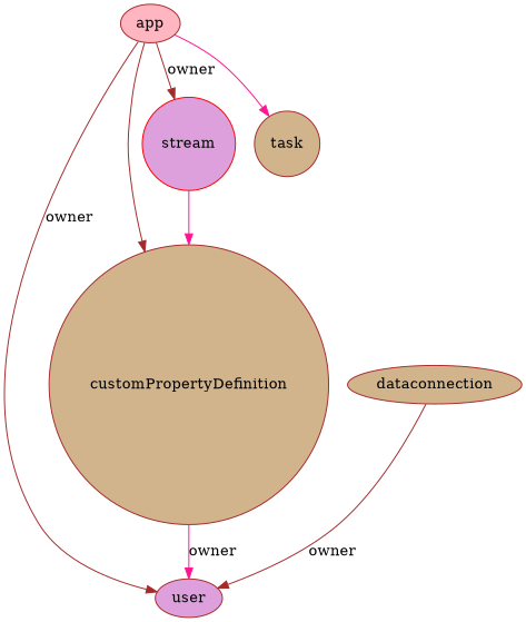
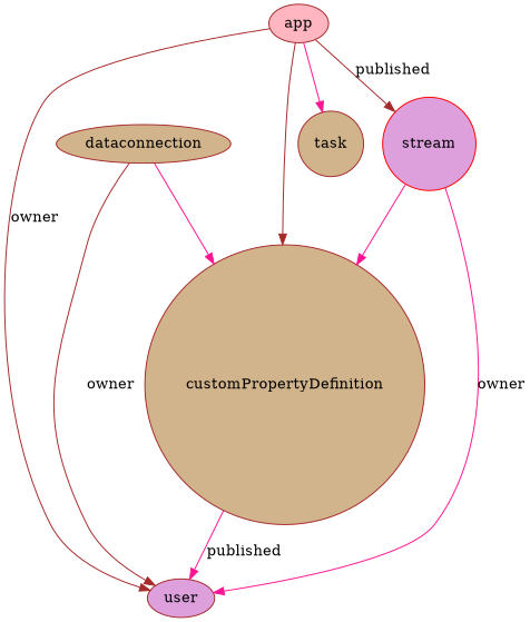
  digraph {
    node [color=brown fillcolor=tan shape=ellipse style=filled]
    edge [color=deeppink]
    app [fillcolor=lightpink]
    user [fillcolor=plum]
    customPropertyDefinition [shape=circle]
    stream [color=red fillcolor=plum shape=circle]
    task [shape=circle]
    dataconnection
    app -> user [color=brown label=owner]
    app -> customPropertyDefinition [color=brown]
-   app -> stream [color=brown label=owner]
+   app -> stream [color=brown label=published]
    app -> task
-   customPropertyDefinition -> user [label=owner]
+   customPropertyDefinition -> user [label=published]
+   stream -> user [label=owner]
    stream -> customPropertyDefinition
    dataconnection -> user [color=brown label=owner]
+   dataconnection -> customPropertyDefinition
  }
